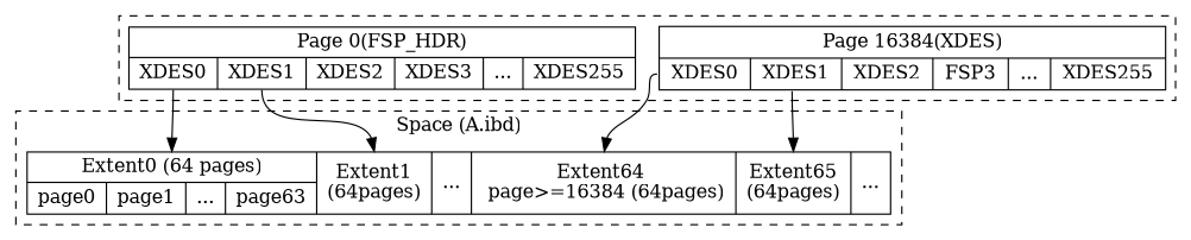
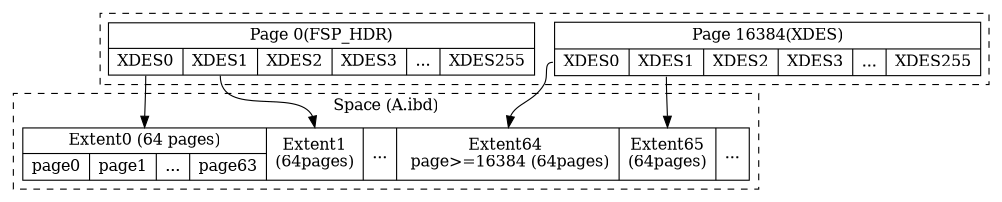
  digraph {
    rank=min
    node [shape=record]
    n1 [label="{Page 0(FSP_HDR)| {<p00> XDES0|<p01>XDES1|XDES2|XDES3|...|XDES255}}"]
-   n2 [label="{Page 16384(XDES)| {<p10> XDES0|<p11>XDES1|XDES2|FSP3|...|XDES255}}"]
+   n2 [label="{Page 16384(XDES)| {<p10> XDES0|<p11>XDES1|XDES2|XDES3|...|XDES255}}"]
    n3 [label="{<Ext00>Extent0 (64 pages)|{page0|page1|...|page63}} |<Ext01>Extent1&#92;n(64pages)|...|<Ext10>Extent64 &#92;n page&#62;=16384 (64pages)|<Ext11>Extent65&#92;n(64pages)|..."]
    subgraph cluster_1 {
      shape=Mrecord
      style=dashed
      width=300
      n1
      n2
    }
    subgraph cluster_2 {
      label="Space (A.ibd)"
      style=dashed
      width=300
      n3
    }
    n1 -> n3 [headport=Ext00 tailport=p00]
    n1 -> n3 [headport=Ext01 tailport=p01]
    n2 -> n3 [headport=Ext10 tailport=p10]
    n2 -> n3 [headport=Ext11 tailport=p11]
  }
